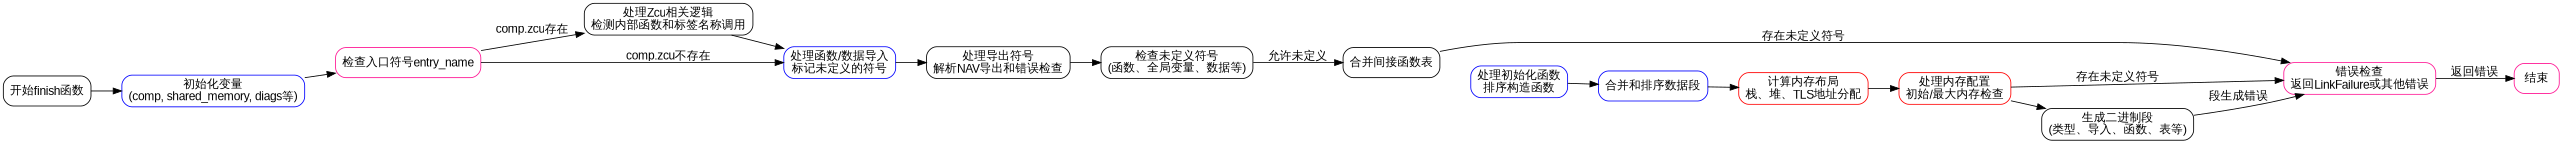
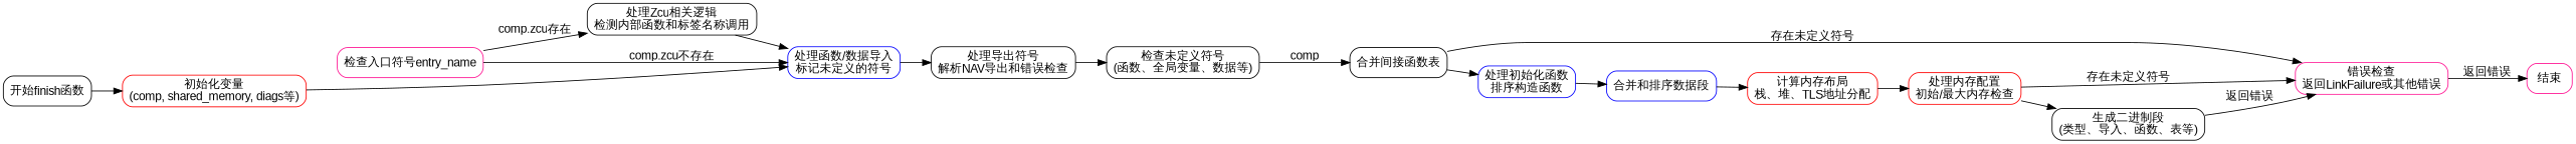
  digraph {
    rankdir=LR
    node [color=black fontname=Arial shape=rectangle style=rounded]
    edge [fontname=Arial]
    n1 [label="开始finish函数"]
-   n2 [color=blue label="初始化变量\n(comp, shared_memory, diags等)"]
+   n2 [color=red label="初始化变量\n(comp, shared_memory, diags等)"]
    n3 [color=deeppink label="检查入口符号entry_name"]
    n4 [label="处理Zcu相关逻辑\n检测内部函数和标签名称调用"]
    n5 [color=blue label="处理函数/数据导入\n标记未定义的符号"]
    n6 [label="处理导出符号\n解析NAV导出和错误检查"]
    n7 [label="检查未定义符号\n(函数、全局变量、数据等)"]
    n8 [label="合并间接函数表"]
    n9 [color=deeppink label="错误检查\n返回LinkFailure或其他错误"]
    n10 [color=blue label="处理初始化函数\n排序构造函数"]
    n11 [color=deeppink label="结束"]
    n12 [color=blue label="合并和排序数据段"]
    n13 [color=red label="计算内存布局\n栈、堆、TLS地址分配"]
    n14 [color=red label="处理内存配置\n初始/最大内存检查"]
    n15 [label="生成二进制段\n(类型、导入、函数、表等)"]
    n1 -> n2
-   n2 -> n3
+   n2 -> n5
    n3 -> n4 [label="comp.zcu存在"]
    n3 -> n5 [label="comp.zcu不存在"]
    n4 -> n5
    n5 -> n6
    n6 -> n7
-   n7 -> n8 [label="允许未定义"]
+   n7 -> n8 [label=comp]
    n8 -> n9 [label="存在未定义符号"]
+   n8 -> n10
    n9 -> n11 [label="返回错误"]
    n10 -> n12
    n12 -> n13
    n13 -> n14
    n14 -> n9 [label="存在未定义符号"]
    n14 -> n15
-   n15 -> n9 [label="段生成错误"]
+   n15 -> n9 [label="返回错误"]
  }
